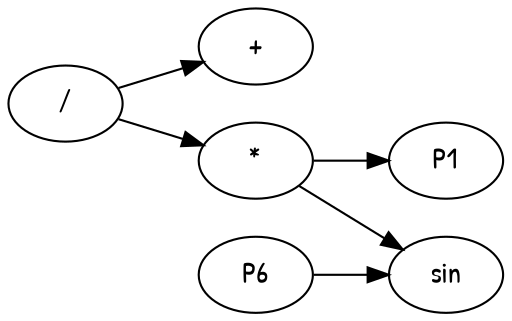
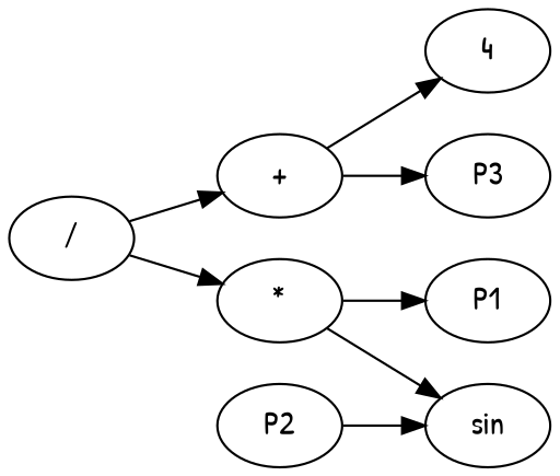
  digraph {
    fontname="Patrick Hand"
    rankdir=LR
    node [fontname="Patrick Hand"]
    edge [fontname="Patrick Hand"]
    n1 [label="/"]
    n2 [label="+"]
    n3 [label="*"]
+   n4 [label=4]
+   n5 [label=P3]
    n6 [label=P1]
    n7 [label=sin]
-   n8 [label=P6]
+   n8 [label=P2]
    n1 -> n2
    n1 -> n3
+   n2 -> n4
+   n2 -> n5
    n3 -> n6
    n3 -> n7
    n8 -> n7
  }
